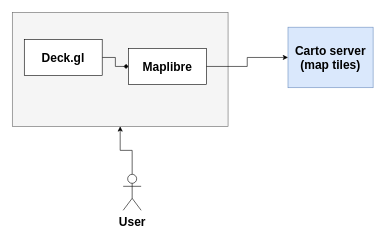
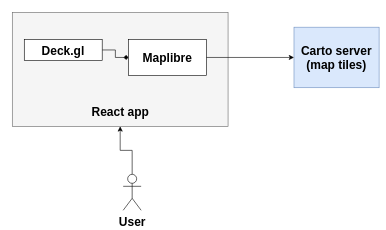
  <mxCell id="0" />
  <mxCell id="1" parent="0" />
  <mxCell id="2" value="" style="rounded=0;whiteSpace=wrap;html=1;fillColor=#f5f5f5;fontColor=#333333;strokeColor=#666666;fontSize=20;fontStyle=1" vertex="1" parent="1"><mxGeometry x="20" y="20" width="360" height="190" as="geometry" /></mxCell>
  <mxCell id="3" style="edgeStyle=orthogonalEdgeStyle;rounded=0;orthogonalLoop=1;jettySize=auto;html=1;entryX=0;entryY=0.5;entryDx=0;entryDy=0;fontSize=20;fontStyle=1;endArrow=diamond;" edge="1" parent="1" source="4" target="5"><mxGeometry relative="1" as="geometry" /></mxCell>
- <mxCell id="4" value="Deck.gl" style="rounded=0;whiteSpace=wrap;html=1;fontStyle=1;fontSize=20;" vertex="1" parent="1"><mxGeometry x="40" y="65" width="130" height="60" as="geometry" /></mxCell>
- <mxCell id="5" value="Maplibre" style="rounded=0;whiteSpace=wrap;html=1;fontSize=20;fontStyle=1" vertex="1" parent="1"><mxGeometry x="214" y="80" width="130" height="60" as="geometry" /></mxCell>
- <mxCell id="6" value="Carto server (map tiles)" style="rounded=0;whiteSpace=wrap;html=1;fillColor=#dae8fc;strokeColor=#6c8ebf;fontSize=20;fontStyle=1" vertex="1" parent="1"><mxGeometry x="480" y="44.5" width="142" height="101" as="geometry" /></mxCell>
+ <mxCell id="4" value="Deck.gl" style="rounded=0;whiteSpace=wrap;html=1;fontStyle=1;fontSize=20;" vertex="1" parent="1"><mxGeometry x="40" y="65" width="130" height="35" as="geometry" /></mxCell>
+ <mxCell id="5" value="Maplibre" style="rounded=0;whiteSpace=wrap;html=1;fontSize=20;fontStyle=1" vertex="1" parent="1"><mxGeometry x="214" y="65" width="130" height="60" as="geometry" /></mxCell>
+ <mxCell id="6" value="Carto server (map tiles)" style="rounded=0;whiteSpace=wrap;html=1;fillColor=#dae8fc;strokeColor=#6c8ebf;fontSize=20;fontStyle=1" vertex="1" parent="1"><mxGeometry x="490" y="44.5" width="142" height="101" as="geometry" /></mxCell>
+ <mxCell id="7" value="React app" style="text;html=1;align=center;verticalAlign=middle;resizable=0;points=[];autosize=1;strokeColor=none;fillColor=none;fontSize=20;fontStyle=1" vertex="1" parent="1"><mxGeometry x="145.5" y="167" width="109" height="36" as="geometry" /></mxCell>
  <mxCell id="8" style="edgeStyle=orthogonalEdgeStyle;rounded=0;orthogonalLoop=1;jettySize=auto;html=1;exitX=1;exitY=0.5;exitDx=0;exitDy=0;fontSize=20;fontStyle=1" edge="1" parent="1" source="5" target="6"><mxGeometry relative="1" as="geometry" /></mxCell>
  <mxCell id="9" style="edgeStyle=orthogonalEdgeStyle;rounded=0;orthogonalLoop=1;jettySize=auto;html=1;entryX=0.5;entryY=1;entryDx=0;entryDy=0;fontSize=20;fontStyle=1" edge="1" parent="1" source="10" target="2"><mxGeometry relative="1" as="geometry" /></mxCell>
  <mxCell id="10" value="User" style="shape=umlActor;verticalLabelPosition=bottom;verticalAlign=top;html=1;outlineConnect=0;fontSize=20;fontStyle=1" vertex="1" parent="1"><mxGeometry x="205" y="290" width="30" height="60" as="geometry" /></mxCell>
